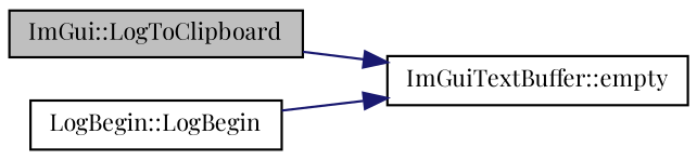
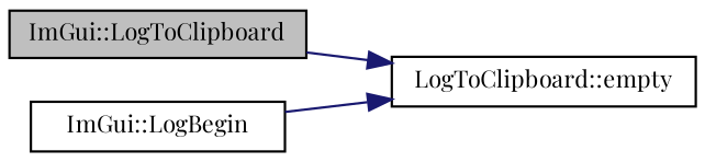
  digraph {
    fontname="Playfair Display"
    rankdir=LR
    node [color=black fillcolor=white fontname="Playfair Display" fontsize=10 shape=record style=filled]
    edge [color=midnightblue fontname="Playfair Display" fontsize=10 labelfontname=Helvetica labelfontsize=10 style=solid]
    n1 [fillcolor=grey75 fontcolor=black height=0.2 label="ImGui::LogToClipboard" width=0.4]
-   n2 [height=0.2 label="ImGuiTextBuffer::empty" width=0.4]
-   n3 [height=0.2 label="LogBegin::LogBegin" width=0.4]
+   n2 [height=0.2 label="LogToClipboard::empty" width=0.4]
+   n3 [height=0.2 label="ImGui::LogBegin" width=0.4]
    n1 -> n2
    n3 -> n2
  }
